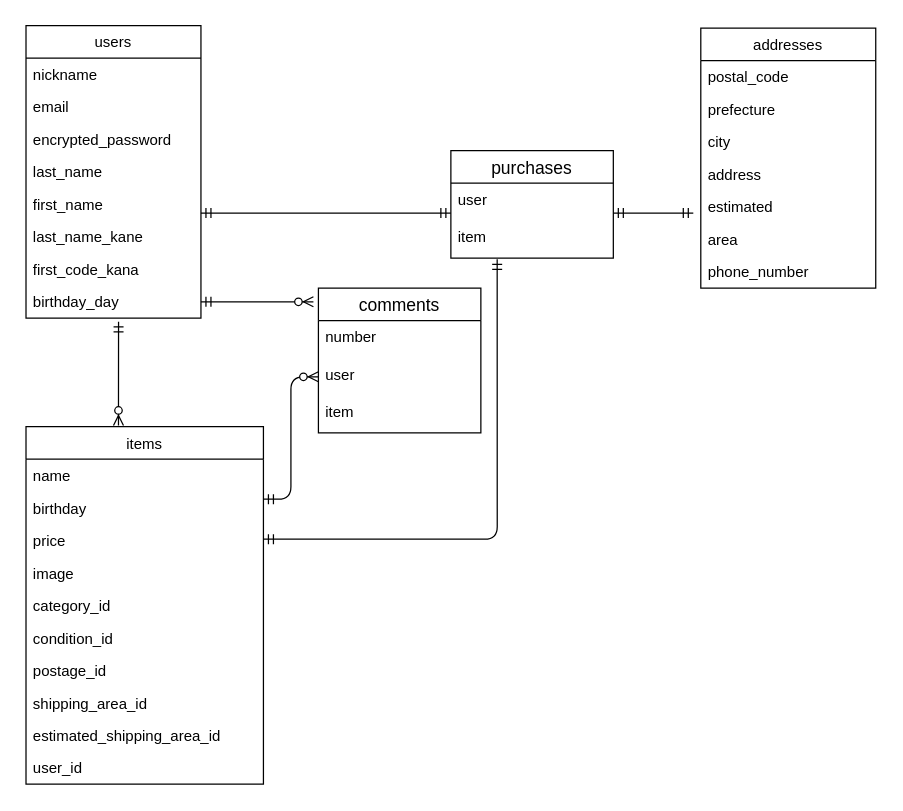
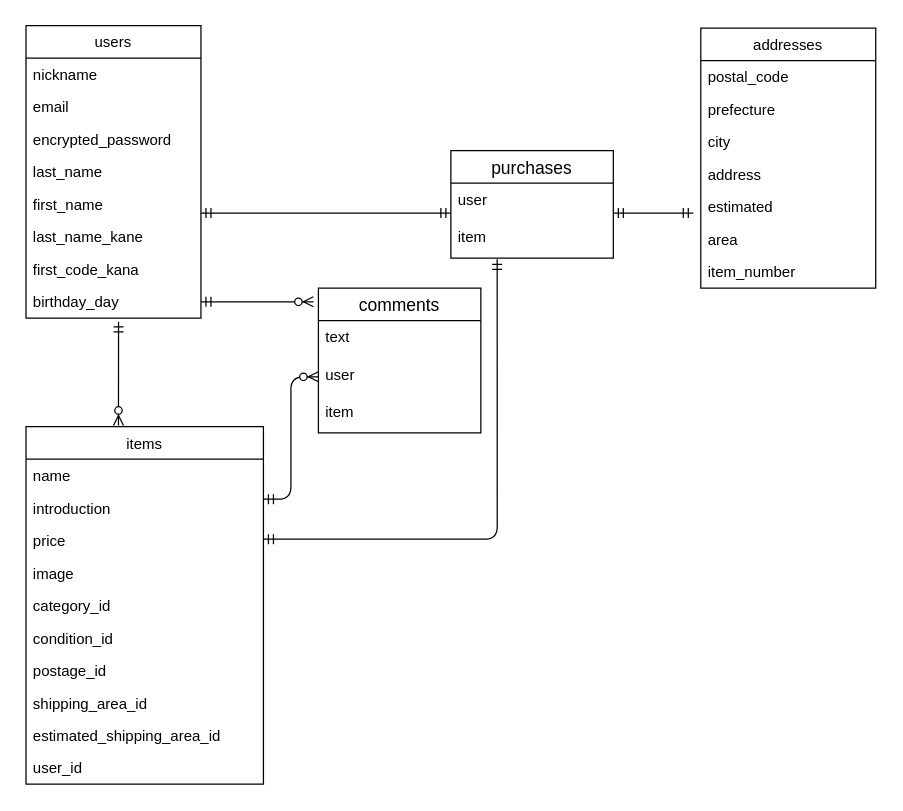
  <mxCell id="0" />
  <mxCell id="1" parent="0" />
  <mxCell id="2" value="users" style="swimlane;fontStyle=0;childLayout=stackLayout;horizontal=1;startSize=26;fillColor=none;horizontalStack=0;resizeParent=1;resizeParentMax=0;resizeLast=0;collapsible=1;marginBottom=0;" parent="1" vertex="1"><mxGeometry x="20" y="20" width="140" height="234" as="geometry" /></mxCell>
  <mxCell id="3" value="nickname" style="text;strokeColor=none;fillColor=none;align=left;verticalAlign=top;spacingLeft=4;spacingRight=4;overflow=hidden;rotatable=0;points=[[0,0.5],[1,0.5]];portConstraint=eastwest;" parent="2" vertex="1"><mxGeometry y="26" width="140" height="26" as="geometry" /></mxCell>
  <mxCell id="4" value="email" style="text;strokeColor=none;fillColor=none;align=left;verticalAlign=top;spacingLeft=4;spacingRight=4;overflow=hidden;rotatable=0;points=[[0,0.5],[1,0.5]];portConstraint=eastwest;" parent="2" vertex="1"><mxGeometry y="52" width="140" height="26" as="geometry" /></mxCell>
  <mxCell id="5" value="encrypted_password" style="text;strokeColor=none;fillColor=none;align=left;verticalAlign=top;spacingLeft=4;spacingRight=4;overflow=hidden;rotatable=0;points=[[0,0.5],[1,0.5]];portConstraint=eastwest;" parent="2" vertex="1"><mxGeometry y="78" width="140" height="26" as="geometry" /></mxCell>
  <mxCell id="6" value="last_name" style="text;strokeColor=none;fillColor=none;align=left;verticalAlign=top;spacingLeft=4;spacingRight=4;overflow=hidden;rotatable=0;points=[[0,0.5],[1,0.5]];portConstraint=eastwest;" parent="2" vertex="1"><mxGeometry y="104" width="140" height="26" as="geometry" /></mxCell>
  <mxCell id="7" value="first_name" style="text;strokeColor=none;fillColor=none;align=left;verticalAlign=top;spacingLeft=4;spacingRight=4;overflow=hidden;rotatable=0;points=[[0,0.5],[1,0.5]];portConstraint=eastwest;" parent="2" vertex="1"><mxGeometry y="130" width="140" height="26" as="geometry" /></mxCell>
  <mxCell id="8" value="last_name_kane" style="text;strokeColor=none;fillColor=none;align=left;verticalAlign=top;spacingLeft=4;spacingRight=4;overflow=hidden;rotatable=0;points=[[0,0.5],[1,0.5]];portConstraint=eastwest;" parent="2" vertex="1"><mxGeometry y="156" width="140" height="26" as="geometry" /></mxCell>
  <mxCell id="9" value="first_code_kana" style="text;strokeColor=none;fillColor=none;align=left;verticalAlign=top;spacingLeft=4;spacingRight=4;overflow=hidden;rotatable=0;points=[[0,0.5],[1,0.5]];portConstraint=eastwest;" parent="2" vertex="1"><mxGeometry y="182" width="140" height="26" as="geometry" /></mxCell>
  <mxCell id="10" value="birthday_day" style="text;strokeColor=none;fillColor=none;align=left;verticalAlign=top;spacingLeft=4;spacingRight=4;overflow=hidden;rotatable=0;points=[[0,0.5],[1,0.5]];portConstraint=eastwest;" parent="2" vertex="1"><mxGeometry y="208" width="140" height="26" as="geometry" /></mxCell>
  <mxCell id="11" value="" style="edgeStyle=entityRelationEdgeStyle;fontSize=12;html=1;endArrow=ERmandOne;startArrow=ERmandOne;entryX=0;entryY=0.8;entryDx=0;entryDy=0;entryPerimeter=0;" parent="1" target="33" edge="1"><mxGeometry width="100" height="100" relative="1" as="geometry"><mxPoint x="160" y="170" as="sourcePoint" /><mxPoint x="353" y="171" as="targetPoint" /></mxGeometry></mxCell>
  <mxCell id="12" value="items" style="swimlane;fontStyle=0;childLayout=stackLayout;horizontal=1;startSize=26;fillColor=none;horizontalStack=0;resizeParent=1;resizeParentMax=0;resizeLast=0;collapsible=1;marginBottom=0;" parent="1" vertex="1"><mxGeometry x="20" y="341" width="190" height="286" as="geometry" /></mxCell>
  <mxCell id="13" value="name" style="text;strokeColor=none;fillColor=none;align=left;verticalAlign=top;spacingLeft=4;spacingRight=4;overflow=hidden;rotatable=0;points=[[0,0.5],[1,0.5]];portConstraint=eastwest;" parent="12" vertex="1"><mxGeometry y="26" width="190" height="26" as="geometry" /></mxCell>
- <mxCell id="14" value="birthday" style="text;strokeColor=none;fillColor=none;align=left;verticalAlign=top;spacingLeft=4;spacingRight=4;overflow=hidden;rotatable=0;points=[[0,0.5],[1,0.5]];portConstraint=eastwest;" parent="12" vertex="1"><mxGeometry y="52" width="190" height="26" as="geometry" /></mxCell>
+ <mxCell id="14" value="introduction" style="text;strokeColor=none;fillColor=none;align=left;verticalAlign=top;spacingLeft=4;spacingRight=4;overflow=hidden;rotatable=0;points=[[0,0.5],[1,0.5]];portConstraint=eastwest;" parent="12" vertex="1"><mxGeometry y="52" width="190" height="26" as="geometry" /></mxCell>
  <mxCell id="15" value="price" style="text;strokeColor=none;fillColor=none;align=left;verticalAlign=top;spacingLeft=4;spacingRight=4;overflow=hidden;rotatable=0;points=[[0,0.5],[1,0.5]];portConstraint=eastwest;" parent="12" vertex="1"><mxGeometry y="78" width="190" height="26" as="geometry" /></mxCell>
  <mxCell id="16" value="image" style="text;strokeColor=none;fillColor=none;align=left;verticalAlign=top;spacingLeft=4;spacingRight=4;overflow=hidden;rotatable=0;points=[[0,0.5],[1,0.5]];portConstraint=eastwest;" parent="12" vertex="1"><mxGeometry y="104" width="190" height="26" as="geometry" /></mxCell>
  <mxCell id="17" value="category_id" style="text;strokeColor=none;fillColor=none;align=left;verticalAlign=top;spacingLeft=4;spacingRight=4;overflow=hidden;rotatable=0;points=[[0,0.5],[1,0.5]];portConstraint=eastwest;" parent="12" vertex="1"><mxGeometry y="130" width="190" height="26" as="geometry" /></mxCell>
  <mxCell id="18" value="condition_id" style="text;strokeColor=none;fillColor=none;align=left;verticalAlign=top;spacingLeft=4;spacingRight=4;overflow=hidden;rotatable=0;points=[[0,0.5],[1,0.5]];portConstraint=eastwest;" parent="12" vertex="1"><mxGeometry y="156" width="190" height="26" as="geometry" /></mxCell>
  <mxCell id="19" value="postage_id" style="text;strokeColor=none;fillColor=none;align=left;verticalAlign=top;spacingLeft=4;spacingRight=4;overflow=hidden;rotatable=0;points=[[0,0.5],[1,0.5]];portConstraint=eastwest;" parent="12" vertex="1"><mxGeometry y="182" width="190" height="26" as="geometry" /></mxCell>
  <mxCell id="20" value="shipping_area_id" style="text;strokeColor=none;fillColor=none;align=left;verticalAlign=top;spacingLeft=4;spacingRight=4;overflow=hidden;rotatable=0;points=[[0,0.5],[1,0.5]];portConstraint=eastwest;" parent="12" vertex="1"><mxGeometry y="208" width="190" height="26" as="geometry" /></mxCell>
  <mxCell id="21" value="estimated_shipping_area_id" style="text;strokeColor=none;fillColor=none;align=left;verticalAlign=top;spacingLeft=4;spacingRight=4;overflow=hidden;rotatable=0;points=[[0,0.5],[1,0.5]];portConstraint=eastwest;" parent="12" vertex="1"><mxGeometry y="234" width="190" height="26" as="geometry" /></mxCell>
  <mxCell id="22" value="user_id" style="text;strokeColor=none;fillColor=none;align=left;verticalAlign=top;spacingLeft=4;spacingRight=4;overflow=hidden;rotatable=0;points=[[0,0.5],[1,0.5]];portConstraint=eastwest;" vertex="1" parent="12"><mxGeometry y="260" width="190" height="26" as="geometry" /></mxCell>
  <mxCell id="23" value="" style="fontSize=12;html=1;endArrow=ERzeroToMany;startArrow=ERmandOne;exitX=0.529;exitY=1.115;exitDx=0;exitDy=0;exitPerimeter=0;" parent="1" source="10" edge="1"><mxGeometry width="100" height="100" relative="1" as="geometry"><mxPoint x="160" y="300" as="sourcePoint" /><mxPoint x="94" y="340" as="targetPoint" /><Array as="points"><mxPoint x="94" y="320" /></Array></mxGeometry></mxCell>
  <mxCell id="24" value="" style="fontSize=12;html=1;endArrow=ERzeroToMany;startArrow=ERmandOne;exitX=1;exitY=0.5;exitDx=0;exitDy=0;" parent="1" source="10" edge="1"><mxGeometry width="100" height="100" relative="1" as="geometry"><mxPoint x="210.06" y="192" as="sourcePoint" /><mxPoint x="250" y="241" as="targetPoint" /><Array as="points"><mxPoint x="170" y="241" /></Array></mxGeometry></mxCell>
  <mxCell id="25" value="" style="fontSize=12;html=1;endArrow=ERzeroToMany;startArrow=ERmandOne;edgeStyle=elbowEdgeStyle;entryX=0;entryY=0.5;entryDx=0;entryDy=0;" parent="1" target="30" edge="1"><mxGeometry width="100" height="100" relative="1" as="geometry"><mxPoint x="210" y="399" as="sourcePoint" /><mxPoint x="300" y="350" as="targetPoint" /></mxGeometry></mxCell>
  <mxCell id="26" value="" style="edgeStyle=entityRelationEdgeStyle;fontSize=12;html=1;endArrow=ERmandOne;startArrow=ERmandOne;" edge="1" parent="1"><mxGeometry width="100" height="100" relative="1" as="geometry"><mxPoint x="490" y="170" as="sourcePoint" /><mxPoint x="554" y="170" as="targetPoint" /></mxGeometry></mxCell>
  <mxCell id="27" value="" style="edgeStyle=orthogonalEdgeStyle;fontSize=12;html=1;endArrow=ERmandOne;startArrow=ERmandOne;entryX=0.285;entryY=1.033;entryDx=0;entryDy=0;entryPerimeter=0;" edge="1" parent="1" target="34"><mxGeometry width="100" height="100" relative="1" as="geometry"><mxPoint x="210" y="431" as="sourcePoint" /><mxPoint x="508.97" y="440.99" as="targetPoint" /><Array as="points"><mxPoint x="397" y="431" /></Array></mxGeometry></mxCell>
  <mxCell id="28" value="comments" style="swimlane;fontStyle=0;childLayout=stackLayout;horizontal=1;startSize=26;horizontalStack=0;resizeParent=1;resizeParentMax=0;resizeLast=0;collapsible=1;marginBottom=0;align=center;fontSize=14;" parent="1" vertex="1"><mxGeometry x="254" y="230" width="130" height="116" as="geometry" /></mxCell>
- <mxCell id="29" value="number" style="text;strokeColor=none;fillColor=none;spacingLeft=4;spacingRight=4;overflow=hidden;rotatable=0;points=[[0,0.5],[1,0.5]];portConstraint=eastwest;fontSize=12;" parent="28" vertex="1"><mxGeometry y="26" width="130" height="30" as="geometry" /></mxCell>
+ <mxCell id="29" value="text" style="text;strokeColor=none;fillColor=none;spacingLeft=4;spacingRight=4;overflow=hidden;rotatable=0;points=[[0,0.5],[1,0.5]];portConstraint=eastwest;fontSize=12;" parent="28" vertex="1"><mxGeometry y="26" width="130" height="30" as="geometry" /></mxCell>
  <mxCell id="30" value="user" style="text;strokeColor=none;fillColor=none;spacingLeft=4;spacingRight=4;overflow=hidden;rotatable=0;points=[[0,0.5],[1,0.5]];portConstraint=eastwest;fontSize=12;" parent="28" vertex="1"><mxGeometry y="56" width="130" height="30" as="geometry" /></mxCell>
  <mxCell id="31" value="item" style="text;strokeColor=none;fillColor=none;spacingLeft=4;spacingRight=4;overflow=hidden;rotatable=0;points=[[0,0.5],[1,0.5]];portConstraint=eastwest;fontSize=12;" parent="28" vertex="1"><mxGeometry y="86" width="130" height="30" as="geometry" /></mxCell>
  <mxCell id="32" value="purchases" style="swimlane;fontStyle=0;childLayout=stackLayout;horizontal=1;startSize=26;horizontalStack=0;resizeParent=1;resizeParentMax=0;resizeLast=0;collapsible=1;marginBottom=0;align=center;fontSize=14;" parent="1" vertex="1"><mxGeometry x="360" y="120" width="130" height="86" as="geometry" /></mxCell>
  <mxCell id="33" value="user" style="text;strokeColor=none;fillColor=none;spacingLeft=4;spacingRight=4;overflow=hidden;rotatable=0;points=[[0,0.5],[1,0.5]];portConstraint=eastwest;fontSize=12;" parent="32" vertex="1"><mxGeometry y="26" width="130" height="30" as="geometry" /></mxCell>
  <mxCell id="34" value="item" style="text;strokeColor=none;fillColor=none;spacingLeft=4;spacingRight=4;overflow=hidden;rotatable=0;points=[[0,0.5],[1,0.5]];portConstraint=eastwest;fontSize=12;" parent="32" vertex="1"><mxGeometry y="56" width="130" height="30" as="geometry" /></mxCell>
  <mxCell id="35" value="addresses" style="swimlane;fontStyle=0;childLayout=stackLayout;horizontal=1;startSize=26;fillColor=none;horizontalStack=0;resizeParent=1;resizeParentMax=0;resizeLast=0;collapsible=1;marginBottom=0;" parent="1" vertex="1"><mxGeometry x="560" y="22" width="140" height="208" as="geometry" /></mxCell>
  <mxCell id="36" value="postal_code" style="text;strokeColor=none;fillColor=none;align=left;verticalAlign=top;spacingLeft=4;spacingRight=4;overflow=hidden;rotatable=0;points=[[0,0.5],[1,0.5]];portConstraint=eastwest;" parent="35" vertex="1"><mxGeometry y="26" width="140" height="26" as="geometry" /></mxCell>
  <mxCell id="37" value="prefecture" style="text;strokeColor=none;fillColor=none;align=left;verticalAlign=top;spacingLeft=4;spacingRight=4;overflow=hidden;rotatable=0;points=[[0,0.5],[1,0.5]];portConstraint=eastwest;" parent="35" vertex="1"><mxGeometry y="52" width="140" height="26" as="geometry" /></mxCell>
  <mxCell id="38" value="city" style="text;strokeColor=none;fillColor=none;align=left;verticalAlign=top;spacingLeft=4;spacingRight=4;overflow=hidden;rotatable=0;points=[[0,0.5],[1,0.5]];portConstraint=eastwest;" parent="35" vertex="1"><mxGeometry y="78" width="140" height="26" as="geometry" /></mxCell>
  <mxCell id="39" value="address" style="text;strokeColor=none;fillColor=none;align=left;verticalAlign=top;spacingLeft=4;spacingRight=4;overflow=hidden;rotatable=0;points=[[0,0.5],[1,0.5]];portConstraint=eastwest;" parent="35" vertex="1"><mxGeometry y="104" width="140" height="26" as="geometry" /></mxCell>
  <mxCell id="40" value="estimated" style="text;strokeColor=none;fillColor=none;align=left;verticalAlign=top;spacingLeft=4;spacingRight=4;overflow=hidden;rotatable=0;points=[[0,0.5],[1,0.5]];portConstraint=eastwest;" parent="35" vertex="1"><mxGeometry y="130" width="140" height="26" as="geometry" /></mxCell>
  <mxCell id="41" value="area" style="text;strokeColor=none;fillColor=none;align=left;verticalAlign=top;spacingLeft=4;spacingRight=4;overflow=hidden;rotatable=0;points=[[0,0.5],[1,0.5]];portConstraint=eastwest;" vertex="1" parent="35"><mxGeometry y="156" width="140" height="26" as="geometry" /></mxCell>
- <mxCell id="42" value="phone_number" style="text;strokeColor=none;fillColor=none;align=left;verticalAlign=top;spacingLeft=4;spacingRight=4;overflow=hidden;rotatable=0;points=[[0,0.5],[1,0.5]];portConstraint=eastwest;" vertex="1" parent="35"><mxGeometry y="182" width="140" height="26" as="geometry" /></mxCell>
+ <mxCell id="42" value="item_number" style="text;strokeColor=none;fillColor=none;align=left;verticalAlign=top;spacingLeft=4;spacingRight=4;overflow=hidden;rotatable=0;points=[[0,0.5],[1,0.5]];portConstraint=eastwest;" vertex="1" parent="35"><mxGeometry y="182" width="140" height="26" as="geometry" /></mxCell>
